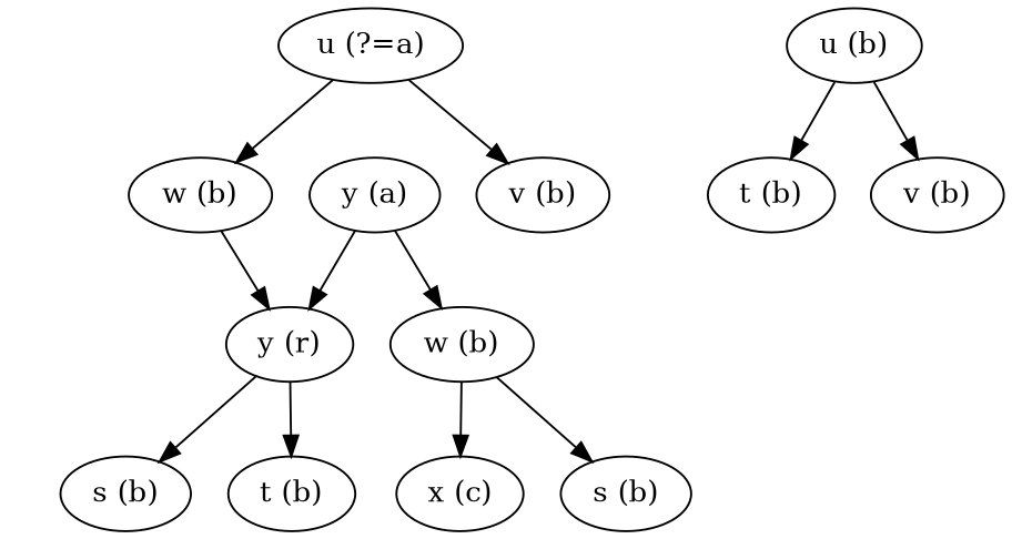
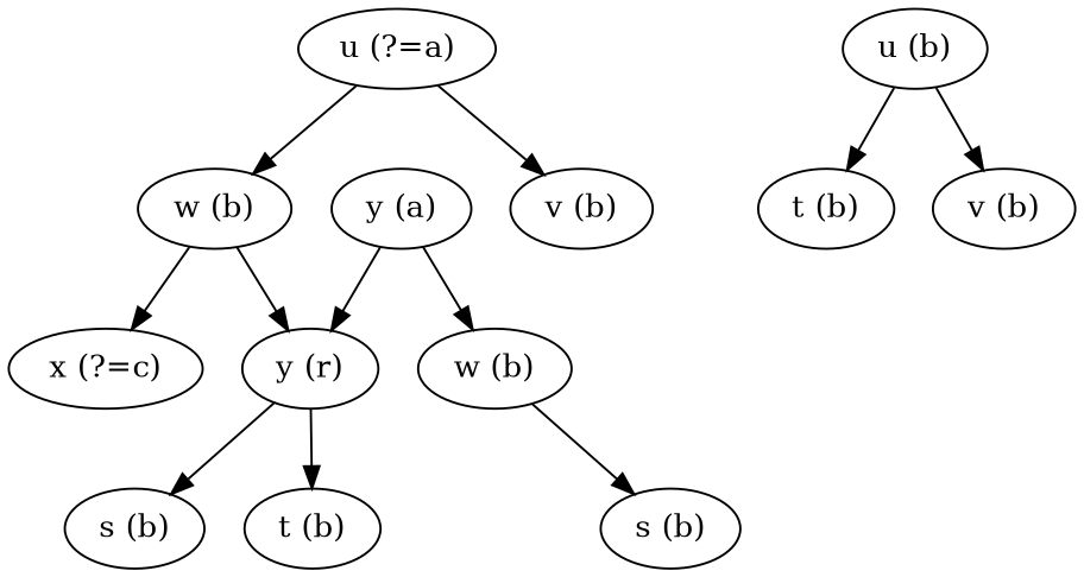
  digraph {
    ordering=out
    packmode=array_ut2
+   n1 [label="x (?=c)"]
    n2 [label="w (b)"]
    n3 [label="y (r)"]
    n4 [label="s (b)"]
    n5 [label="t (b)"]
    n6 [label="u (?=a)"]
    n7 [label="v (b)"]
-   n8 [label="x (c)"]
    n9 [label="w (b)"]
    n10 [label="s (b)"]
    n11 [label="y (a)"]
    n12 [label="u (b)"]
    n13 [label="t (b)"]
    n14 [label="v (b)"]
+   n2 -> n1
    n2 -> n3
    n3 -> n4
    n3 -> n5
    n6 -> n2
    n6 -> n7
-   n9 -> n8
    n9 -> n10
    n11 -> n3
    n11 -> n9
    n12 -> n13
    n12 -> n14
  }
